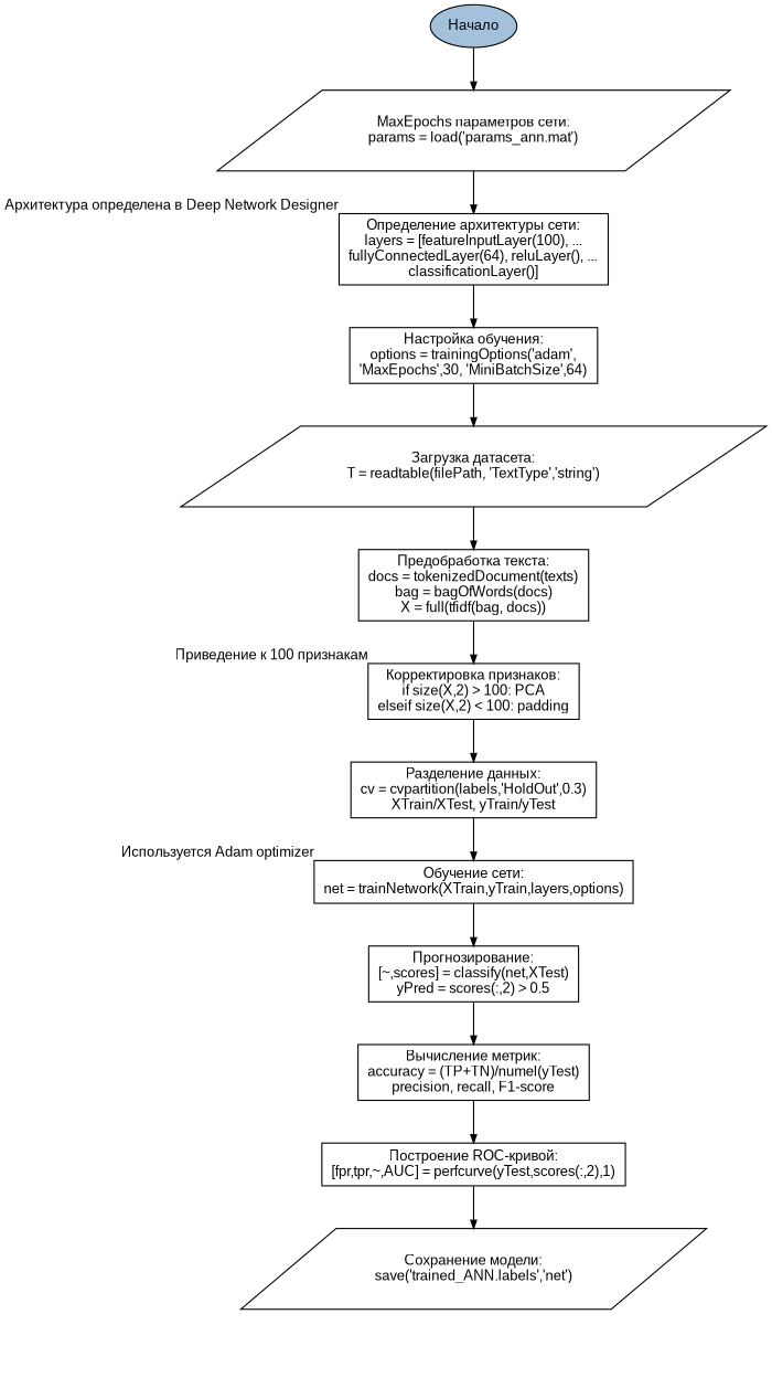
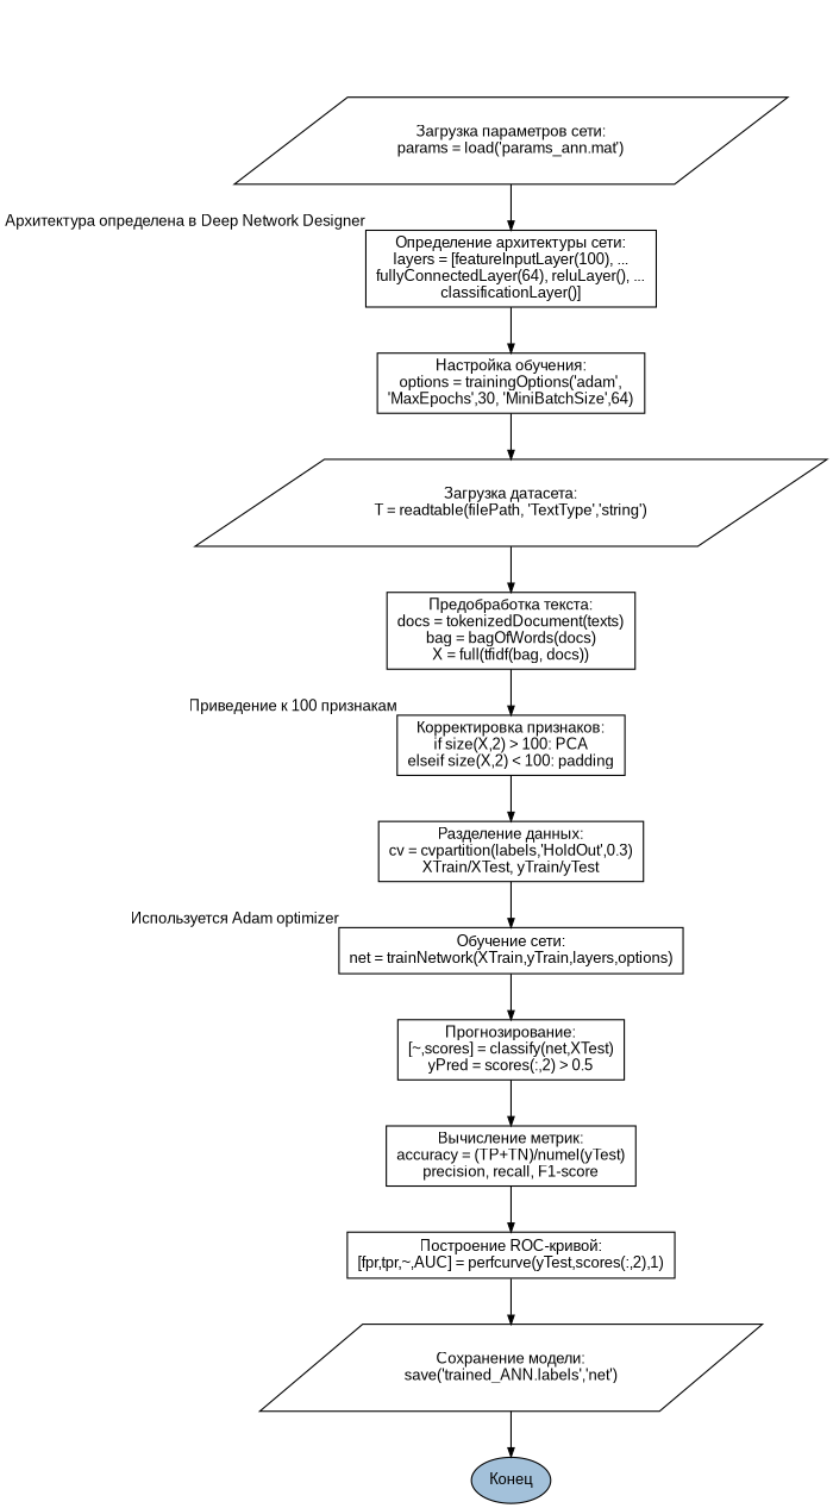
  digraph {
    rankdir=TB
    node [fontname=Arial fontsize=12 shape=box]
    edge [arrowsize=0.7]
-   n1 [fillcolor="#A3C1DA" label="Начало" shape=ellipse style=filled]
-   n2 [label="MaxEpochs параметров сети:\nparams = load('params_ann.mat')" shape=parallelogram]
+   n2 [label="Загрузка параметров сети:\nparams = load('params_ann.mat')" shape=parallelogram]
    n3 [label="Определение архитектуры сети:\nlayers = [featureInputLayer(100), ...\nfullyConnectedLayer(64), reluLayer(), ...\nclassificationLayer()]" xlabel="Архитектура определена в Deep Network Designer"]
+   n4 [fillcolor="#A3C1DA" label="Конец" shape=ellipse style=filled]
    n5 [label="Настройка обучения:\noptions = trainingOptions('adam',\n'MaxEpochs',30, 'MiniBatchSize',64)"]
    n6 [label="Загрузка датасета:\nT = readtable(filePath, 'TextType','string')" shape=parallelogram]
    n7 [label="Предобработка текста:\ndocs = tokenizedDocument(texts)\nbag = bagOfWords(docs)\nX = full(tfidf(bag, docs))"]
    n8 [label="Корректировка признаков:\nif size(X,2) > 100: PCA\nelseif size(X,2) < 100: padding" xlabel="Приведение к 100 признакам"]
    n9 [label="Разделение данных:\ncv = cvpartition(labels,'HoldOut',0.3)\nXTrain/XTest, yTrain/yTest"]
    n10 [label="Обучение сети:\nnet = trainNetwork(XTrain,yTrain,layers,options)" xlabel="Используется Adam optimizer"]
    n11 [label="Прогнозирование:\n[~,scores] = classify(net,XTest)\nyPred = scores(:,2) > 0.5"]
    n12 [label="Вычисление метрик:\naccuracy = (TP+TN)/numel(yTest)\nprecision, recall, F1-score"]
    n13 [label="Построение ROC-кривой:\n[fpr,tpr,~,AUC] = perfcurve(yTest,scores(:,2),1)"]
    n14 [label="Сохранение модели:\nsave('trained_ANN.labels','net')" shape=parallelogram]
-   n1 -> n2
    n2 -> n3
    n3 -> n5
    n5 -> n6
    n6 -> n7
    n7 -> n8
    n8 -> n9
    n9 -> n10
    n10 -> n11
    n11 -> n12
    n12 -> n13
    n13 -> n14
+   n14 -> n4
  }
